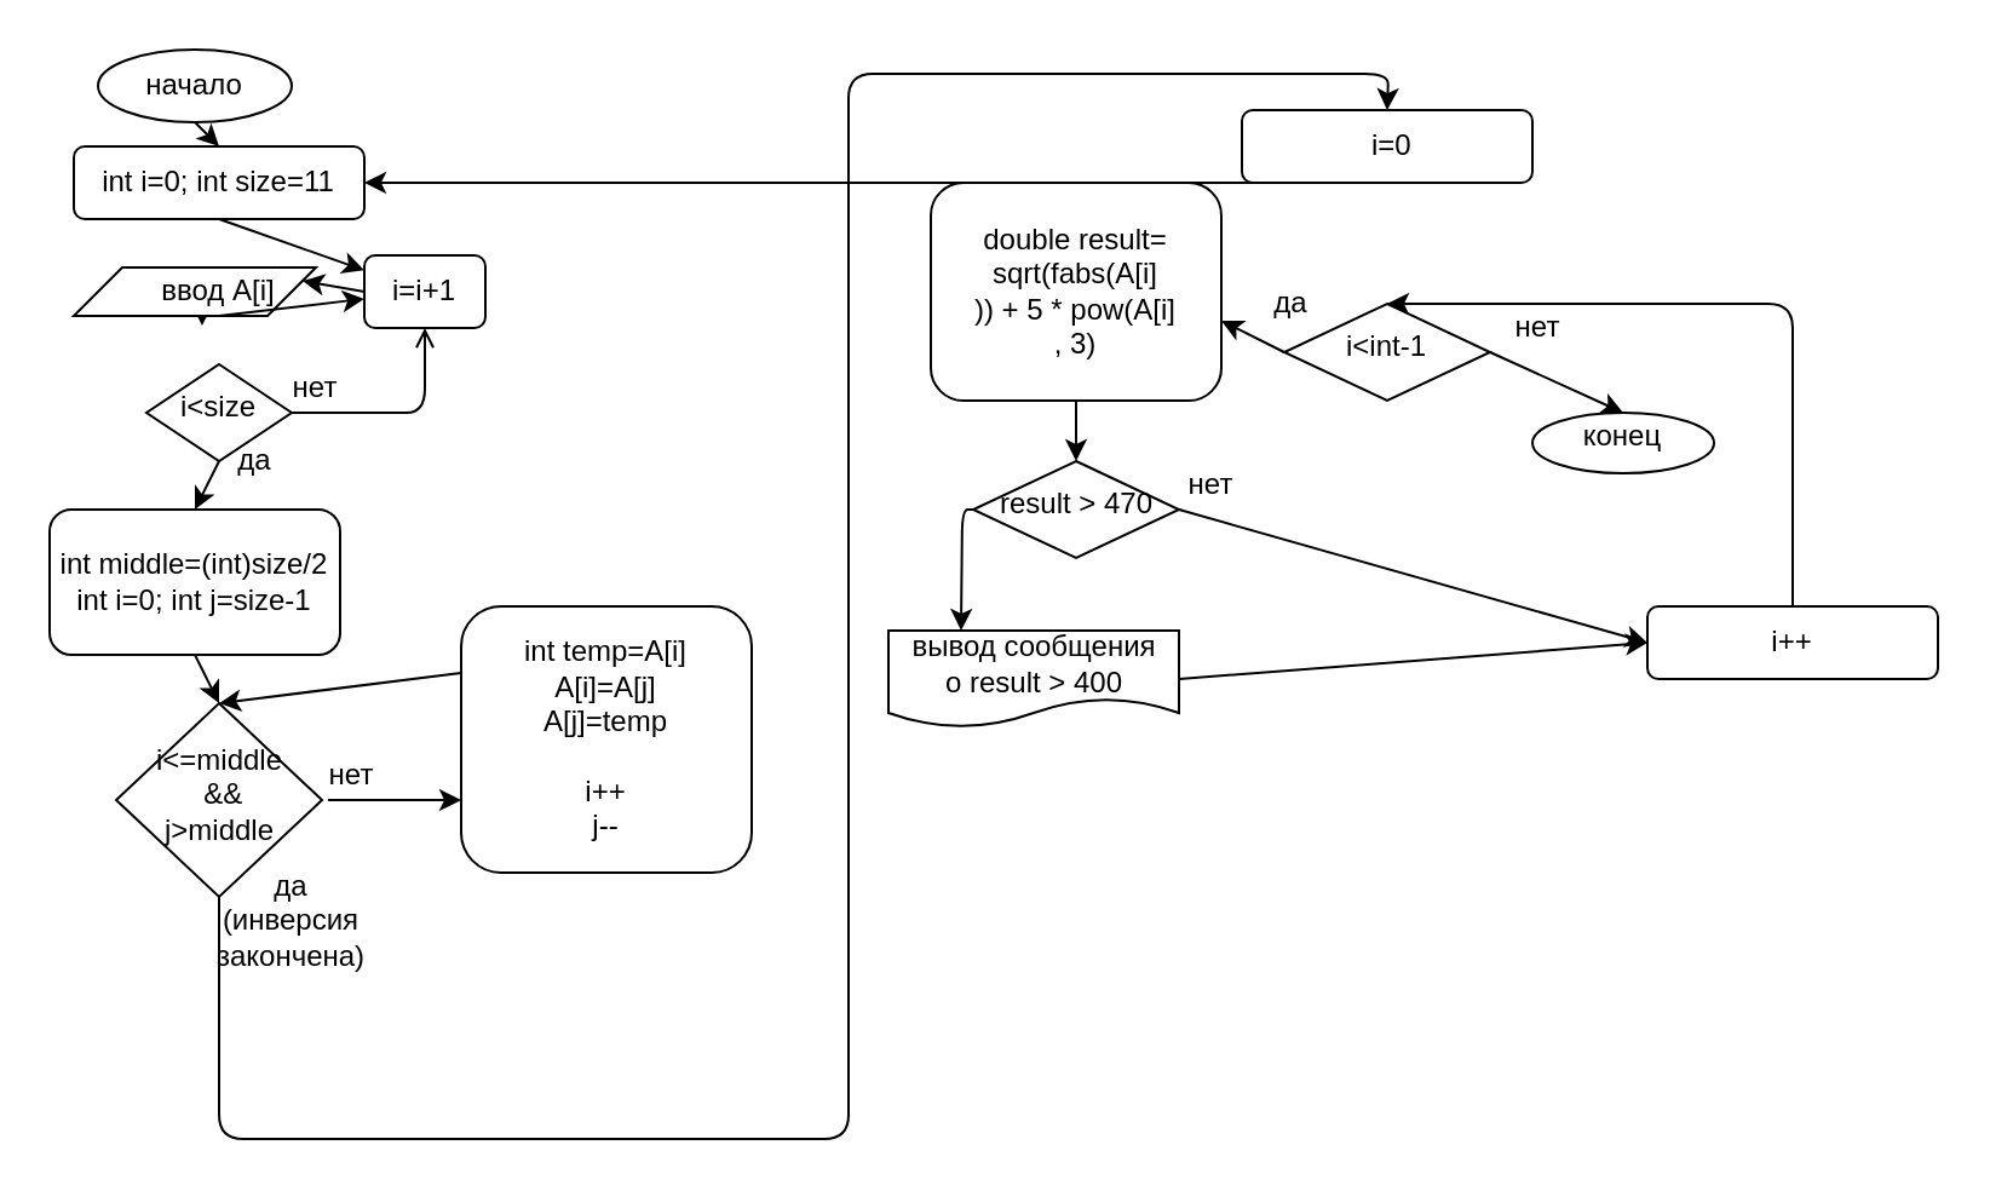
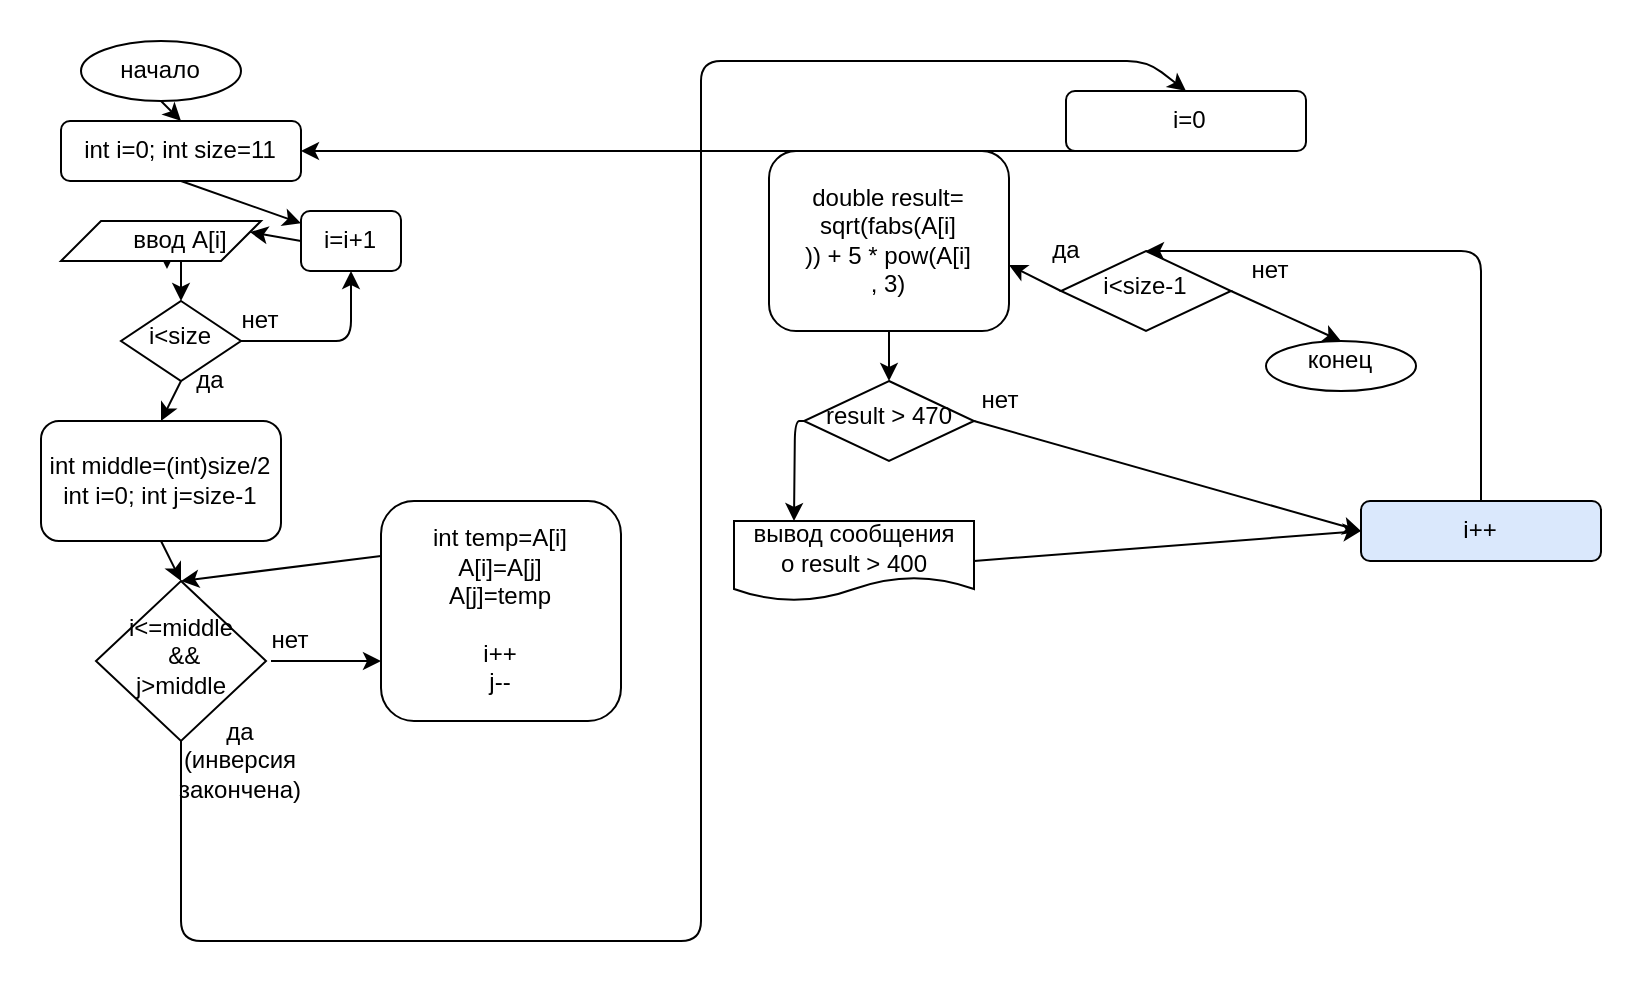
  <mxCell id="0" />
  <mxCell id="1" parent="0" />
  <mxCell id="2" value="" style="ellipse;whiteSpace=wrap;html=1;" vertex="1" parent="1"><mxGeometry x="40" y="20" width="80" height="30" as="geometry" /></mxCell>
  <mxCell id="3" value="начало" style="text;html=1;strokeColor=none;fillColor=none;align=center;verticalAlign=middle;whiteSpace=wrap;rounded=0;" vertex="1" parent="1"><mxGeometry x="60" y="25" width="40" height="20" as="geometry" /></mxCell>
  <mxCell id="4" style="edgeStyle=orthogonalEdgeStyle;rounded=0;orthogonalLoop=1;jettySize=auto;html=1;exitX=0.5;exitY=1;exitDx=0;exitDy=0;entryX=0.4;entryY=1.2;entryDx=0;entryDy=0;entryPerimeter=0;" edge="1" parent="1" source="5" target="6"><mxGeometry relative="1" as="geometry" /></mxCell>
  <mxCell id="5" value="" style="shape=parallelogram;perimeter=parallelogramPerimeter;whiteSpace=wrap;html=1;fixedSize=1;" vertex="1" parent="1"><mxGeometry y="110" width="100" height="20" as="geometry" x="30" /></mxCell>
  <mxCell id="6" value="ввод A[i]" style="text;html=1;strokeColor=none;fillColor=none;align=center;verticalAlign=middle;whiteSpace=wrap;rounded=0;" vertex="1" parent="1"><mxGeometry x="55" y="110" width="70" height="20" as="geometry" /></mxCell>
  <mxCell id="7" value="" style="endArrow=classic;html=1;entryX=0.5;entryY=0;entryDx=0;entryDy=0;" edge="1" parent="1" target="9"><mxGeometry width="50" height="50" relative="1" as="geometry"><mxPoint x="80" y="50" as="sourcePoint" /><mxPoint x="470" y="250" as="targetPoint" /></mxGeometry></mxCell>
  <mxCell id="8" value="i&amp;lt;size" style="rhombus;whiteSpace=wrap;html=1;shadow=0;fontFamily=Helvetica;fontSize=12;align=center;strokeWidth=1;spacing=6;spacingTop=-4;" vertex="1" parent="1"><mxGeometry x="60" y="150" width="60" height="40" as="geometry" /></mxCell>
  <mxCell id="9" value="int i=0; int size=11" style="rounded=1;whiteSpace=wrap;html=1;" vertex="1" parent="1"><mxGeometry y="60" width="120" height="30" as="geometry" x="30" /></mxCell>
  <mxCell id="10" value="" style="endArrow=classic;html=1;exitX=0.5;exitY=1;exitDx=0;exitDy=0;" edge="1" parent="1" source="9" target="14"><mxGeometry width="50" height="50" relative="1" as="geometry"><mxPoint x="420" y="320" as="sourcePoint" /><mxPoint x="470" y="270" as="targetPoint" /></mxGeometry></mxCell>
- <mxCell id="11" value="" style="endArrow=classic;html=1;exitX=0.5;exitY=1;exitDx=0;exitDy=0;" edge="1" parent="1" source="6" target="14"><mxGeometry width="50" height="50" relative="1" as="geometry"><mxPoint x="100" y="100" as="sourcePoint" /><mxPoint x="85" y="120" as="targetPoint" /></mxGeometry></mxCell>
- <mxCell id="12" value="" style="endArrow=open;html=1;exitX=1;exitY=0.5;exitDx=0;exitDy=0;entryX=0.5;entryY=1;entryDx=0;entryDy=0;" edge="1" parent="1" source="8" target="14"><mxGeometry width="50" height="50" relative="1" as="geometry"><mxPoint x="420" y="320" as="sourcePoint" /><mxPoint x="470" y="270" as="targetPoint" /><Array as="points"><mxPoint x="150" y="170" /><mxPoint x="175" y="170" /></Array></mxGeometry></mxCell>
+ <mxCell id="11" value="" style="endArrow=classic;html=1;exitX=0.5;exitY=1;exitDx=0;exitDy=0;entryX=0.5;entryY=0;entryDx=0;entryDy=0;" edge="1" parent="1" source="6" target="8"><mxGeometry width="50" height="50" relative="1" as="geometry"><mxPoint x="100" y="100" as="sourcePoint" /><mxPoint x="85" y="120" as="targetPoint" /></mxGeometry></mxCell>
+ <mxCell id="12" value="" style="endArrow=classic;html=1;exitX=1;exitY=0.5;exitDx=0;exitDy=0;entryX=0.5;entryY=1;entryDx=0;entryDy=0;" edge="1" parent="1" source="8" target="14"><mxGeometry width="50" height="50" relative="1" as="geometry"><mxPoint x="420" y="320" as="sourcePoint" /><mxPoint x="470" y="270" as="targetPoint" /><Array as="points"><mxPoint x="150" y="170" /><mxPoint x="175" y="170" /></Array></mxGeometry></mxCell>
  <mxCell id="13" value="нет" style="text;html=1;strokeColor=none;fillColor=none;align=center;verticalAlign=middle;whiteSpace=wrap;rounded=0;" vertex="1" parent="1"><mxGeometry x="110" y="150" width="40" height="20" as="geometry" /></mxCell>
  <mxCell id="14" value="i=i+1" style="rounded=1;whiteSpace=wrap;html=1;" vertex="1" parent="1"><mxGeometry x="150" y="105" width="50" height="30" as="geometry" /></mxCell>
  <mxCell id="15" value="" style="endArrow=classic;html=1;entryX=1;entryY=0.25;entryDx=0;entryDy=0;exitX=0;exitY=0.5;exitDx=0;exitDy=0;" edge="1" parent="1" source="14" target="5"><mxGeometry width="50" height="50" relative="1" as="geometry"><mxPoint x="420" y="320" as="sourcePoint" /><mxPoint x="470" y="270" as="targetPoint" /></mxGeometry></mxCell>
  <mxCell id="16" value="int middle=(int)size/2&lt;br&gt;int i=0; int j=size-1" style="rounded=1;whiteSpace=wrap;html=1;" vertex="1" parent="1"><mxGeometry x="20" y="210" width="120" height="60" as="geometry" /></mxCell>
  <mxCell id="17" value="" style="endArrow=classic;html=1;entryX=0.5;entryY=0;entryDx=0;entryDy=0;" edge="1" parent="1" target="16"><mxGeometry width="50" height="50" relative="1" as="geometry"><mxPoint x="90" y="190" as="sourcePoint" /><mxPoint x="100" y="160" as="targetPoint" /></mxGeometry></mxCell>
  <mxCell id="18" value="i&amp;lt;=middle&lt;br&gt;&amp;nbsp;&amp;amp;&amp;amp;&lt;br&gt;j&amp;gt;middle" style="rhombus;whiteSpace=wrap;html=1;shadow=0;fontFamily=Helvetica;fontSize=12;align=center;strokeWidth=1;spacing=6;spacingTop=-4;" vertex="1" parent="1"><mxGeometry x="47.5" y="290" width="85" height="80" as="geometry" /></mxCell>
  <mxCell id="19" value="да" style="text;html=1;strokeColor=none;fillColor=none;align=center;verticalAlign=middle;whiteSpace=wrap;rounded=0;" vertex="1" parent="1"><mxGeometry x="85" y="180" width="40" height="20" as="geometry" /></mxCell>
  <mxCell id="20" value="" style="endArrow=classic;html=1;entryX=0.5;entryY=0;entryDx=0;entryDy=0;exitX=0.5;exitY=1;exitDx=0;exitDy=0;" edge="1" parent="1" source="16" target="18"><mxGeometry width="50" height="50" relative="1" as="geometry"><mxPoint x="420" y="290" as="sourcePoint" /><mxPoint x="470" y="240" as="targetPoint" /></mxGeometry></mxCell>
  <mxCell id="21" value="да (инверсия закончена)" style="text;html=1;strokeColor=none;fillColor=none;align=center;verticalAlign=middle;whiteSpace=wrap;rounded=0;" vertex="1" parent="1"><mxGeometry x="100" y="370" width="40" height="20" as="geometry" /></mxCell>
  <mxCell id="22" value="нет" style="text;html=1;strokeColor=none;fillColor=none;align=center;verticalAlign=middle;whiteSpace=wrap;rounded=0;" vertex="1" parent="1"><mxGeometry x="125" y="310" width="40" height="20" as="geometry" /></mxCell>
  <mxCell id="23" value="" style="endArrow=classic;html=1;exitX=0.25;exitY=1;exitDx=0;exitDy=0;" edge="1" parent="1" source="22"><mxGeometry width="50" height="50" relative="1" as="geometry"><mxPoint x="420" y="290" as="sourcePoint" /><mxPoint x="190" y="330" as="targetPoint" /></mxGeometry></mxCell>
  <mxCell id="24" value="int temp=A[i]&lt;br&gt;A[i]=A[j]&lt;br&gt;A[j]=temp&lt;br&gt;&lt;br&gt;i++&lt;br&gt;j--&lt;br&gt;" style="rounded=1;whiteSpace=wrap;html=1;" vertex="1" parent="1"><mxGeometry x="190" y="250" width="120" height="110" as="geometry" /></mxCell>
  <mxCell id="25" value="" style="endArrow=classic;html=1;entryX=0.5;entryY=0;entryDx=0;entryDy=0;exitX=0;exitY=0.25;exitDx=0;exitDy=0;" edge="1" parent="1" source="24" target="18"><mxGeometry width="50" height="50" relative="1" as="geometry"><mxPoint x="420" y="300" as="sourcePoint" /><mxPoint x="470" y="250" as="targetPoint" /></mxGeometry></mxCell>
- <mxCell id="26" value="&amp;nbsp;i=0" style="rounded=1;whiteSpace=wrap;html=1;" vertex="1" parent="1"><mxGeometry x="512.5" y="45" width="120" height="30" as="geometry" /></mxCell>
- <mxCell id="27" value="i&amp;lt;int-1" style="rhombus;whiteSpace=wrap;html=1;shadow=0;fontFamily=Helvetica;fontSize=12;align=center;strokeWidth=1;spacing=6;spacingTop=-4;" vertex="1" parent="1"><mxGeometry x="530" y="125" width="85" height="40" as="geometry" /></mxCell>
+ <mxCell id="26" value="&amp;nbsp;i=0" style="rounded=1;whiteSpace=wrap;html=1;" vertex="1" parent="1"><mxGeometry x="532.5" y="45" width="120" height="30" as="geometry" /></mxCell>
+ <mxCell id="27" value="i&amp;lt;size-1" style="rhombus;whiteSpace=wrap;html=1;shadow=0;fontFamily=Helvetica;fontSize=12;align=center;strokeWidth=1;spacing=6;spacingTop=-4;" vertex="1" parent="1"><mxGeometry x="530" y="125" width="85" height="40" as="geometry" /></mxCell>
  <mxCell id="28" value="" style="endArrow=classic;html=1;exitX=0.5;exitY=1;exitDx=0;exitDy=0;entryX=0.5;entryY=0;entryDx=0;entryDy=0;" edge="1" parent="1" source="18" target="26"><mxGeometry width="50" height="50" relative="1" as="geometry"><mxPoint x="420" y="290" as="sourcePoint" /><mxPoint x="570" y="30" as="targetPoint" /><Array as="points"><mxPoint x="90" y="470" /><mxPoint x="350" y="470" /><mxPoint x="350" y="250" /><mxPoint x="350" y="30" /><mxPoint x="573" y="30" /></Array></mxGeometry></mxCell>
  <mxCell id="29" value="" style="endArrow=classic;html=1;exitX=0.5;exitY=1;exitDx=0;exitDy=0;" edge="1" parent="1" source="26" target="9"><mxGeometry width="50" height="50" relative="1" as="geometry"><mxPoint x="420" y="300" as="sourcePoint" /><mxPoint x="470" y="250" as="targetPoint" /></mxGeometry></mxCell>
  <mxCell id="30" value="double result= sqrt(fabs(A[i]&lt;br&gt;)) + 5 * pow(A[i]&lt;br&gt;, 3)" style="rounded=1;whiteSpace=wrap;html=1;" vertex="1" parent="1"><mxGeometry x="384" y="75" width="120" height="90" as="geometry" /></mxCell>
  <mxCell id="31" value="result &amp;gt; 470" style="rhombus;whiteSpace=wrap;html=1;shadow=0;fontFamily=Helvetica;fontSize=12;align=center;strokeWidth=1;spacing=6;spacingTop=-4;" vertex="1" parent="1"><mxGeometry x="401.5" y="190" width="85" height="40" as="geometry" /></mxCell>
  <mxCell id="32" value="вывод сообщения&lt;br&gt;о result &amp;gt; 400" style="shape=document;whiteSpace=wrap;html=1;boundedLbl=1;" vertex="1" parent="1"><mxGeometry x="366.5" y="260" width="120" height="40" as="geometry" /></mxCell>
  <mxCell id="33" value="" style="endArrow=classic;html=1;exitX=0;exitY=0.5;exitDx=0;exitDy=0;entryX=0.25;entryY=0;entryDx=0;entryDy=0;" edge="1" parent="1" source="31" target="32"><mxGeometry width="50" height="50" relative="1" as="geometry"><mxPoint x="420" y="270" as="sourcePoint" /><mxPoint x="470" y="220" as="targetPoint" /><Array as="points"><mxPoint x="397" y="210" /></Array></mxGeometry></mxCell>
  <mxCell id="34" value="да" style="text;html=1;strokeColor=none;fillColor=none;align=center;verticalAlign=middle;whiteSpace=wrap;rounded=0;" vertex="1" parent="1"><mxGeometry x="512.5" y="115" width="40" height="20" as="geometry" /></mxCell>
  <mxCell id="35" value="нет" style="text;html=1;strokeColor=none;fillColor=none;align=center;verticalAlign=middle;whiteSpace=wrap;rounded=0;" vertex="1" parent="1"><mxGeometry x="480" y="190" width="40" height="20" as="geometry" /></mxCell>
- <mxCell id="36" value="i++" style="rounded=1;whiteSpace=wrap;html=1;" vertex="1" parent="1"><mxGeometry x="680" y="250" width="120" height="30" as="geometry" /></mxCell>
+ <mxCell id="36" value="i++" style="rounded=1;whiteSpace=wrap;html=1;fillColor=#dae8fc;" vertex="1" parent="1"><mxGeometry x="680" y="250" width="120" height="30" as="geometry" /></mxCell>
  <mxCell id="37" value="" style="endArrow=classic;html=1;entryX=0;entryY=0.5;entryDx=0;entryDy=0;exitX=1;exitY=0.5;exitDx=0;exitDy=0;" edge="1" parent="1" source="31" target="36"><mxGeometry width="50" height="50" relative="1" as="geometry"><mxPoint x="420" y="270" as="sourcePoint" /><mxPoint x="470" y="220" as="targetPoint" /></mxGeometry></mxCell>
  <mxCell id="38" value="" style="endArrow=classic;html=1;exitX=1;exitY=0.5;exitDx=0;exitDy=0;" edge="1" parent="1" source="32"><mxGeometry width="50" height="50" relative="1" as="geometry"><mxPoint x="420" y="270" as="sourcePoint" /><mxPoint x="680" y="265" as="targetPoint" /></mxGeometry></mxCell>
  <mxCell id="39" value="" style="endArrow=classic;html=1;exitX=0.5;exitY=1;exitDx=0;exitDy=0;entryX=0.5;entryY=0;entryDx=0;entryDy=0;" edge="1" parent="1" source="30" target="31"><mxGeometry width="50" height="50" relative="1" as="geometry"><mxPoint x="420" y="270" as="sourcePoint" /><mxPoint x="470" y="220" as="targetPoint" /></mxGeometry></mxCell>
  <mxCell id="40" value="" style="endArrow=classic;html=1;entryX=0.5;entryY=0;entryDx=0;entryDy=0;exitX=0.5;exitY=0;exitDx=0;exitDy=0;" edge="1" parent="1" source="36" target="27"><mxGeometry width="50" height="50" relative="1" as="geometry"><mxPoint x="420" y="270" as="sourcePoint" /><mxPoint x="470" y="220" as="targetPoint" /><Array as="points"><mxPoint x="740" y="125" /></Array></mxGeometry></mxCell>
  <mxCell id="41" value="" style="endArrow=classic;html=1;entryX=1;entryY=0.633;entryDx=0;entryDy=0;entryPerimeter=0;exitX=0;exitY=0.5;exitDx=0;exitDy=0;" edge="1" parent="1" source="27" target="30"><mxGeometry width="50" height="50" relative="1" as="geometry"><mxPoint x="420" y="270" as="sourcePoint" /><mxPoint x="470" y="220" as="targetPoint" /></mxGeometry></mxCell>
  <mxCell id="42" value="нет" style="text;html=1;strokeColor=none;fillColor=none;align=center;verticalAlign=middle;whiteSpace=wrap;rounded=0;" vertex="1" parent="1"><mxGeometry x="615" y="125" width="40" height="20" as="geometry" /></mxCell>
  <mxCell id="43" value="" style="ellipse;whiteSpace=wrap;html=1;" vertex="1" parent="1"><mxGeometry x="632.5" y="170" width="75" height="25" as="geometry" /></mxCell>
  <mxCell id="44" value="конец" style="text;html=1;strokeColor=none;fillColor=none;align=center;verticalAlign=middle;whiteSpace=wrap;rounded=0;" vertex="1" parent="1"><mxGeometry x="650" y="170" width="40" height="20" as="geometry" /></mxCell>
  <mxCell id="45" value="" style="endArrow=classic;html=1;entryX=0.5;entryY=0;entryDx=0;entryDy=0;exitX=0;exitY=1;exitDx=0;exitDy=0;" edge="1" parent="1" source="42" target="44"><mxGeometry width="50" height="50" relative="1" as="geometry"><mxPoint x="420" y="270" as="sourcePoint" /><mxPoint x="470" y="220" as="targetPoint" /></mxGeometry></mxCell>
